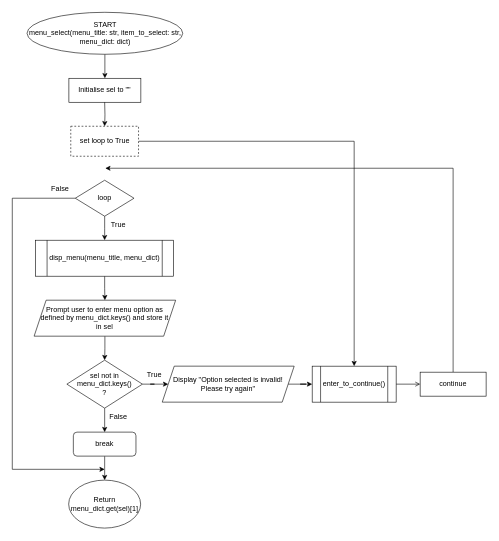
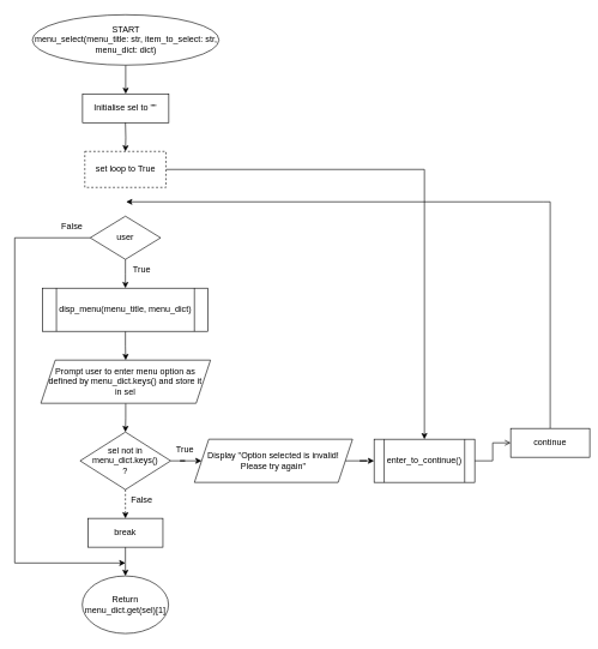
  <mxCell id="0" />
  <mxCell id="1" parent="0" />
  <mxCell id="2" value="" style="edgeStyle=orthogonalEdgeStyle;rounded=0;orthogonalLoop=1;jettySize=auto;html=1;" edge="1" parent="1" source="3" target="4"><mxGeometry relative="1" as="geometry" /></mxCell>
  <mxCell id="3" value="START&lt;br&gt;menu_select(menu_title: str, item_to_select: str, menu_dict: dict)" style="ellipse;whiteSpace=wrap;html=1;rounded=0;" vertex="1" parent="1"><mxGeometry x="44.56" width="259.63" height="70" as="geometry" y="20" /></mxCell>
  <mxCell id="4" value="Initialise sel to &quot;&quot;" style="rounded=0;whiteSpace=wrap;html=1;" vertex="1" parent="1"><mxGeometry x="114.38" y="130" width="120" height="40" as="geometry" /></mxCell>
  <mxCell id="5" value="" style="edgeStyle=orthogonalEdgeStyle;rounded=0;orthogonalLoop=1;jettySize=auto;html=1;" edge="1" parent="1" target="7"><mxGeometry relative="1" as="geometry"><mxPoint x="174" y="170" as="sourcePoint" /></mxGeometry></mxCell>
  <mxCell id="6" value="" style="edgeStyle=orthogonalEdgeStyle;rounded=0;orthogonalLoop=1;jettySize=auto;html=1;" edge="1" parent="1" source="7" target="22"><mxGeometry relative="1" as="geometry" /></mxCell>
  <mxCell id="7" value="set loop to True" style="rounded=0;whiteSpace=wrap;html=1;dashed=1;" vertex="1" parent="1"><mxGeometry x="117.5" y="210" width="113" height="50" as="geometry" /></mxCell>
  <mxCell id="8" value="" style="edgeStyle=orthogonalEdgeStyle;rounded=0;orthogonalLoop=1;jettySize=auto;html=1;" edge="1" parent="1" source="10"><mxGeometry relative="1" as="geometry"><mxPoint x="174" y="400" as="targetPoint" /></mxGeometry></mxCell>
  <mxCell id="9" style="edgeStyle=orthogonalEdgeStyle;rounded=0;orthogonalLoop=1;jettySize=auto;html=1;exitX=0;exitY=0.5;exitDx=0;exitDy=0;" edge="1" parent="1" source="10"><mxGeometry relative="1" as="geometry"><mxPoint x="174" y="782" as="targetPoint" /><Array as="points"><mxPoint x="20" y="330" /></Array></mxGeometry></mxCell>
- <mxCell id="10" value="loop" style="rhombus;whiteSpace=wrap;html=1;rounded=0;" vertex="1" parent="1"><mxGeometry x="125" y="300" width="98" height="60" as="geometry" /></mxCell>
+ <mxCell id="10" value="user" style="rhombus;whiteSpace=wrap;html=1;rounded=0;" vertex="1" parent="1"><mxGeometry x="125" y="300" width="98" height="60" as="geometry" /></mxCell>
  <mxCell id="11" value="True" style="text;html=1;strokeColor=none;fillColor=none;align=center;verticalAlign=middle;whiteSpace=wrap;rounded=0;fontFamily=Helvetica;fontSize=12.1;" vertex="1" parent="1"><mxGeometry x="167" y="360" width="60" height="30" as="geometry" /></mxCell>
  <mxCell id="12" value="" style="edgeStyle=orthogonalEdgeStyle;rounded=0;orthogonalLoop=1;jettySize=auto;html=1;" edge="1" parent="1" source="13" target="15"><mxGeometry relative="1" as="geometry" /></mxCell>
  <mxCell id="13" value="disp_menu(menu_title, menu_dict)" style="shape=process;whiteSpace=wrap;html=1;backgroundOutline=1;size=0.083;" vertex="1" parent="1"><mxGeometry x="59" y="400" width="230" height="60" as="geometry" /></mxCell>
  <mxCell id="14" value="" style="edgeStyle=orthogonalEdgeStyle;rounded=0;orthogonalLoop=1;jettySize=auto;html=1;" edge="1" parent="1" source="15" target="18"><mxGeometry relative="1" as="geometry" /></mxCell>
  <mxCell id="15" value="Prompt user to enter menu option as defined by menu_dict.keys()&amp;nbsp;and store it in&amp;nbsp;&lt;span style=&quot;border-color: var(--border-color);&quot;&gt;sel&lt;/span&gt;" style="shape=parallelogram;perimeter=parallelogramPerimeter;whiteSpace=wrap;html=1;fixedSize=1;" vertex="1" parent="1"><mxGeometry x="56.38" y="500" width="236" height="60" as="geometry" /></mxCell>
  <mxCell id="16" value="" style="edgeStyle=orthogonalEdgeStyle;rounded=0;orthogonalLoop=1;jettySize=auto;html=1;" edge="1" parent="1" source="18" target="20"><mxGeometry relative="1" as="geometry" /></mxCell>
- <mxCell id="17" value="" style="edgeStyle=orthogonalEdgeStyle;rounded=0;orthogonalLoop=1;jettySize=auto;html=1;" edge="1" parent="1" source="18" target="27"><mxGeometry relative="1" as="geometry" /></mxCell>
+ <mxCell id="17" value="" style="edgeStyle=orthogonalEdgeStyle;rounded=0;orthogonalLoop=1;jettySize=auto;html=1;dashed=1;" edge="1" parent="1" source="18" target="27"><mxGeometry relative="1" as="geometry" /></mxCell>
  <mxCell id="18" value="sel not in menu_dict.keys()&lt;br&gt;?" style="rhombus;whiteSpace=wrap;html=1;" vertex="1" parent="1"><mxGeometry x="111" y="600" width="126" height="80" as="geometry" /></mxCell>
  <mxCell id="19" value="" style="edgeStyle=orthogonalEdgeStyle;rounded=0;orthogonalLoop=1;jettySize=auto;html=1;" edge="1" parent="1" source="20" target="22"><mxGeometry relative="1" as="geometry" /></mxCell>
  <mxCell id="20" value="Display&amp;nbsp;&quot;Option selected is invalid! Please try again&quot;" style="shape=parallelogram;perimeter=parallelogramPerimeter;whiteSpace=wrap;html=1;fixedSize=1;" vertex="1" parent="1"><mxGeometry x="270" y="610" width="220" height="60" as="geometry" /></mxCell>
  <mxCell id="21" value="" style="edgeStyle=orthogonalEdgeStyle;rounded=0;orthogonalLoop=1;jettySize=auto;html=1;endArrow=open;" edge="1" parent="1" source="22" target="24"><mxGeometry relative="1" as="geometry" /></mxCell>
  <mxCell id="22" value="enter_to_continue()" style="shape=process;whiteSpace=wrap;html=1;backgroundOutline=1;" vertex="1" parent="1"><mxGeometry x="520" y="610" width="140" height="60" as="geometry" /></mxCell>
  <mxCell id="23" style="edgeStyle=orthogonalEdgeStyle;rounded=0;orthogonalLoop=1;jettySize=auto;html=1;exitX=0.5;exitY=0;exitDx=0;exitDy=0;" edge="1" parent="1" source="24"><mxGeometry relative="1" as="geometry"><mxPoint x="175" y="280" as="targetPoint" /><Array as="points"><mxPoint x="755" y="280" /><mxPoint x="755" y="280" /></Array></mxGeometry></mxCell>
- <mxCell id="24" value="continue" style="rounded=0;whiteSpace=wrap;html=1;" vertex="1" parent="1"><mxGeometry x="700" y="620" width="110" height="40" as="geometry" /></mxCell>
+ <mxCell id="24" value="continue" style="rounded=0;whiteSpace=wrap;html=1;" vertex="1" parent="1"><mxGeometry x="710" y="595" width="110" height="40" as="geometry" /></mxCell>
  <mxCell id="25" value="True" style="text;html=1;strokeColor=none;fillColor=none;align=center;verticalAlign=middle;whiteSpace=wrap;rounded=0;fontFamily=Helvetica;fontSize=12.1;" vertex="1" parent="1"><mxGeometry x="227" y="610" width="60" height="30" as="geometry" /></mxCell>
  <mxCell id="26" value="" style="edgeStyle=orthogonalEdgeStyle;rounded=0;orthogonalLoop=1;jettySize=auto;html=1;" edge="1" parent="1" source="27"><mxGeometry relative="1" as="geometry"><mxPoint x="174" y="800" as="targetPoint" /></mxGeometry></mxCell>
- <mxCell id="27" value="break" style="whiteSpace=wrap;html=1;rounded=1;" vertex="1" parent="1"><mxGeometry x="121.81" y="720" width="104.38" height="40" as="geometry" /></mxCell>
+ <mxCell id="27" value="break" style="whiteSpace=wrap;html=1;" vertex="1" parent="1"><mxGeometry x="121.81" y="720" width="104.38" height="40" as="geometry" /></mxCell>
  <mxCell id="28" value="False" style="text;html=1;strokeColor=none;fillColor=none;align=center;verticalAlign=middle;whiteSpace=wrap;rounded=0;fontFamily=Helvetica;fontSize=12.1;" vertex="1" parent="1"><mxGeometry x="167" y="680" width="60" height="30" as="geometry" /></mxCell>
  <mxCell id="29" value="Return menu_dict.get(sel)[1]" style="ellipse;whiteSpace=wrap;html=1;" vertex="1" parent="1"><mxGeometry x="114" y="800" width="120" height="80" as="geometry" /></mxCell>
  <mxCell id="30" value="False" style="text;html=1;strokeColor=none;fillColor=none;align=center;verticalAlign=middle;whiteSpace=wrap;rounded=0;fontFamily=Helvetica;fontSize=12.1;" vertex="1" parent="1"><mxGeometry x="70" y="300" width="60" height="30" as="geometry" /></mxCell>
